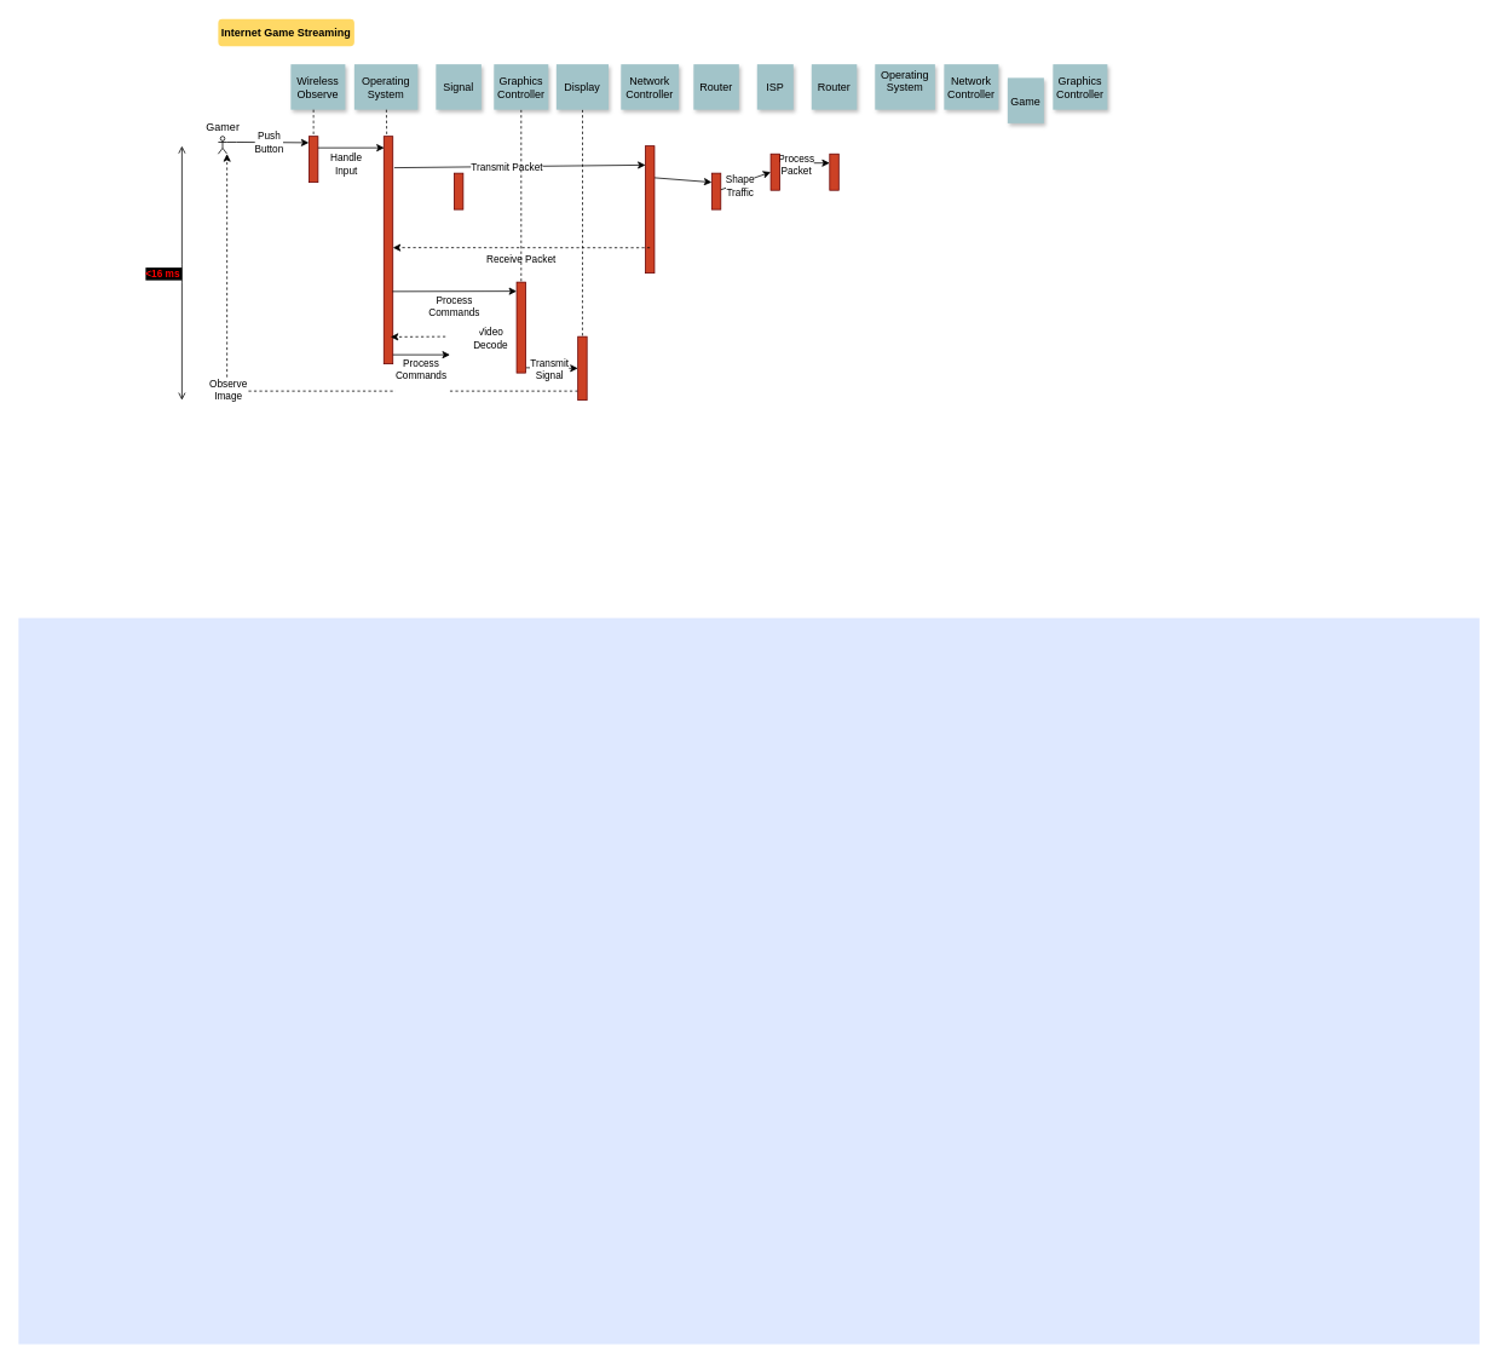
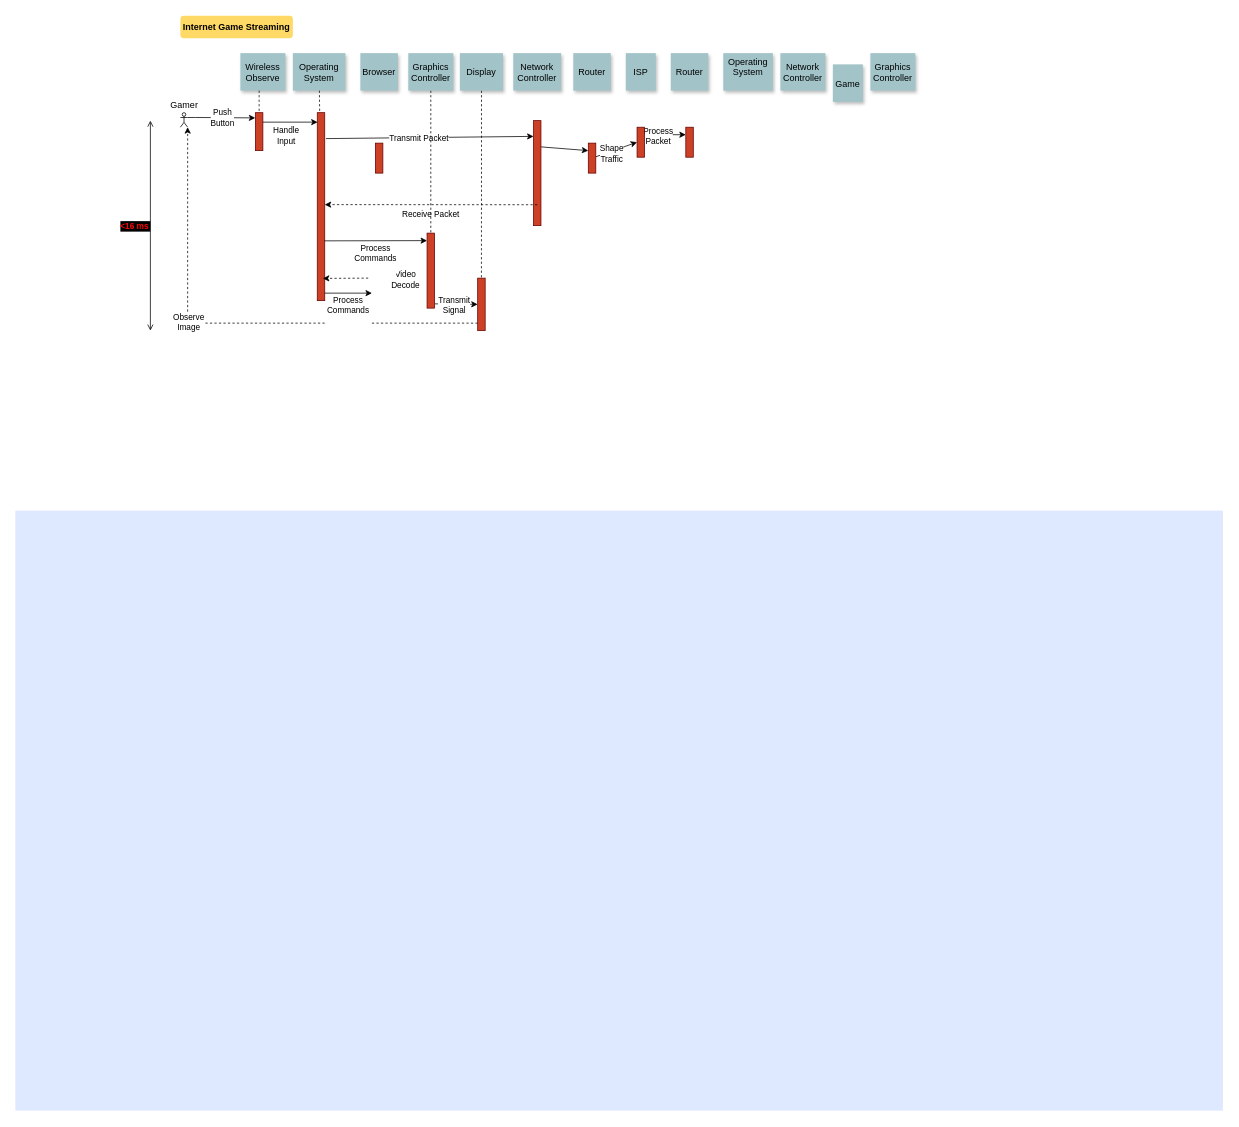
  <mxCell id="0" />
  <mxCell id="1" parent="0" />
  <mxCell id="2" value="" style="fillColor=#DEE8FF;strokeColor=none" parent="1" vertex="1"><mxGeometry x="20" y="680" width="1610" height="800" as="geometry" /></mxCell>
  <mxCell id="3" value="" style="fillColor=#CC4125;strokeColor=#660000" parent="1" vertex="1"><mxGeometry x="340" y="149.39" width="10" height="50.61" as="geometry" /></mxCell>
  <mxCell id="4" value="" style="edgeStyle=none;verticalLabelPosition=top;verticalAlign=bottom;labelPosition=left;align=right;exitX=1;exitY=0.25;exitDx=0;exitDy=0;" parent="1" source="3" edge="1"><mxGeometry width="100" height="100" as="geometry"><mxPoint x="300" y="159" as="sourcePoint" /><mxPoint x="423" y="162" as="targetPoint" /><mxPoint x="15" y="51" as="offset" /></mxGeometry></mxCell>
  <mxCell id="5" value="&lt;div&gt;Handle&lt;/div&gt;&lt;div&gt;Input&lt;br&gt;&lt;/div&gt;" style="edgeLabel;html=1;align=center;verticalAlign=middle;resizable=0;points=[];" parent="4" vertex="1" connectable="0"><mxGeometry relative="1" as="geometry"><mxPoint x="-6.57" y="17.67" as="offset" /></mxGeometry></mxCell>
  <mxCell id="6" value="Wireless&#10;Observe" style="shadow=1;fillColor=#A2C4C9;strokeColor=none" parent="1" vertex="1"><mxGeometry x="320" y="70" width="60" height="50" as="geometry" /></mxCell>
  <mxCell id="7" value="" style="fillColor=#CC4125;strokeColor=#660000" parent="1" vertex="1"><mxGeometry x="422.5" y="149.39" width="10" height="250.61" as="geometry" /></mxCell>
  <mxCell id="8" value="Operating&#10;System" style="shadow=1;fillColor=#A2C4C9;strokeColor=none" parent="1" vertex="1"><mxGeometry x="390" y="70" width="70" height="50" as="geometry" /></mxCell>
  <mxCell id="9" value="" style="edgeStyle=none;endArrow=none;dashed=1" parent="1" source="8" target="7" edge="1"><mxGeometry x="272.335" y="165" width="100" height="100" as="geometry"><mxPoint x="567.259" y="110" as="sourcePoint" /><mxPoint x="567.576" y="165" as="targetPoint" /></mxGeometry></mxCell>
  <mxCell id="10" value="" style="verticalLabelPosition=top;verticalAlign=bottom;exitX=1.15;exitY=0.138;exitDx=0;exitDy=0;entryX=0.012;entryY=0.15;entryDx=0;entryDy=0;entryPerimeter=0;exitPerimeter=0;" parent="1" edge="1" target="20" source="7"><mxGeometry x="472.955" y="221.606" width="100" height="100" as="geometry"><mxPoint x="660" y="308.896" as="sourcePoint" /><mxPoint x="770" y="308.896" as="targetPoint" /></mxGeometry></mxCell>
  <mxCell id="11" value="Transmit Packet" style="edgeLabel;html=1;align=center;verticalAlign=middle;resizable=0;points=[];" vertex="1" connectable="0" parent="10"><mxGeometry relative="1" as="geometry"><mxPoint x="-14" as="offset" /></mxGeometry></mxCell>
  <mxCell id="12" value="Network&#10;Controller" style="shadow=1;fillColor=#A2C4C9;strokeColor=none" parent="1" vertex="1"><mxGeometry x="683.9" y="70" width="63.75" height="50" as="geometry" /></mxCell>
  <mxCell id="13" style="rounded=0;orthogonalLoop=1;jettySize=auto;html=1;entryX=0;entryY=0.5;entryDx=0;entryDy=0;exitX=1.039;exitY=0.943;exitDx=0;exitDy=0;exitPerimeter=0;" edge="1" parent="1" source="17" target="41"><mxGeometry relative="1" as="geometry" /></mxCell>
  <mxCell id="14" value="&lt;div&gt;Transmit&lt;/div&gt;&lt;div&gt;Signal&lt;br&gt;&lt;/div&gt;" style="edgeLabel;html=1;align=center;verticalAlign=middle;resizable=0;points=[];" vertex="1" connectable="0" parent="13"><mxGeometry x="0.152" y="1" relative="1" as="geometry"><mxPoint x="-8.18" y="1.3" as="offset" /></mxGeometry></mxCell>
  <mxCell id="15" style="rounded=0;orthogonalLoop=1;jettySize=auto;html=1;exitX=-0.048;exitY=0.117;exitDx=0;exitDy=0;entryX=1.155;entryY=0.689;entryDx=0;entryDy=0;dashed=1;endArrow=classic;endFill=1;entryPerimeter=0;exitPerimeter=0;" edge="1" parent="1"><mxGeometry relative="1" as="geometry"><mxPoint x="490.47" y="370" as="sourcePoint" /><mxPoint x="430" y="370.36" as="targetPoint" /></mxGeometry></mxCell>
  <mxCell id="16" value="&lt;div&gt;Video&lt;/div&gt;&lt;div&gt;Decode&lt;/div&gt;" style="edgeLabel;html=1;align=center;verticalAlign=middle;resizable=0;points=[];" vertex="1" connectable="0" parent="15"><mxGeometry x="-0.113" y="1" relative="1" as="geometry"><mxPoint x="76.52" as="offset" /></mxGeometry></mxCell>
  <mxCell id="17" value="" style="fillColor=#CC4125;strokeColor=#660000" parent="1" vertex="1"><mxGeometry x="568.9" y="310" width="10" height="100" as="geometry" /></mxCell>
  <mxCell id="18" value="Process&#10;Commands&#10;" style="edgeStyle=elbowEdgeStyle;elbow=vertical;verticalLabelPosition=top;verticalAlign=bottom;exitX=0.956;exitY=0.682;exitDx=0;exitDy=0;exitPerimeter=0;" parent="1" source="7" target="17" edge="1"><mxGeometry width="100" height="100" as="geometry"><mxPoint x="570" y="390" as="sourcePoint" /><mxPoint x="670" y="290" as="targetPoint" /><mxPoint y="45" as="offset" /></mxGeometry></mxCell>
  <mxCell id="19" style="edgeStyle=none;rounded=0;orthogonalLoop=1;jettySize=auto;html=1;exitX=1;exitY=0.25;exitDx=0;exitDy=0;entryX=0;entryY=0.25;entryDx=0;entryDy=0;startArrow=none;startFill=0;endArrow=classic;endFill=1;" edge="1" parent="1" source="20" target="26"><mxGeometry relative="1" as="geometry" /></mxCell>
  <mxCell id="20" value="" style="fillColor=#CC4125;strokeColor=#660000" parent="1" vertex="1"><mxGeometry x="710.78" y="160" width="10" height="140" as="geometry" /></mxCell>
  <mxCell id="21" style="edgeStyle=orthogonalEdgeStyle;rounded=0;orthogonalLoop=1;jettySize=auto;html=1;dashed=1;endArrow=none;endFill=0;" edge="1" parent="1" source="22" target="41"><mxGeometry relative="1" as="geometry" /></mxCell>
  <mxCell id="22" value="Display" style="shadow=1;fillColor=#A2C4C9;strokeColor=none" parent="1" vertex="1"><mxGeometry x="612.65" y="70" width="57.5" height="50" as="geometry" /></mxCell>
  <mxCell id="23" value="Router" style="shadow=1;fillColor=#A2C4C9;strokeColor=none" parent="1" vertex="1"><mxGeometry x="763.9" y="70" width="50" height="50" as="geometry" /></mxCell>
  <mxCell id="24" style="edgeStyle=none;rounded=0;orthogonalLoop=1;jettySize=auto;html=1;entryX=0;entryY=0.5;entryDx=0;entryDy=0;startArrow=none;startFill=0;endArrow=classic;endFill=1;" edge="1" parent="1" source="26" target="45"><mxGeometry relative="1" as="geometry" /></mxCell>
  <mxCell id="25" value="&lt;div&gt;Shape&lt;/div&gt;&lt;div&gt;Traffic&lt;br&gt;&lt;/div&gt;" style="edgeLabel;html=1;align=center;verticalAlign=middle;resizable=0;points=[];" vertex="1" connectable="0" parent="24"><mxGeometry x="-0.286" y="-2" relative="1" as="geometry"><mxPoint as="offset" /></mxGeometry></mxCell>
  <mxCell id="26" value="" style="fillColor=#CC4125;strokeColor=#660000" parent="1" vertex="1"><mxGeometry x="783.9" y="190.004" width="10" height="40" as="geometry" /></mxCell>
  <mxCell id="27" value="ISP" style="shadow=1;fillColor=#A2C4C9;strokeColor=none" parent="1" vertex="1"><mxGeometry x="833.9" y="70" width="40" height="50" as="geometry" /></mxCell>
  <mxCell id="28" value="" style="edgeStyle=elbowEdgeStyle;elbow=horizontal;endArrow=none;dashed=1" parent="1" source="6" target="3" edge="1"><mxGeometry x="230.0" y="310" width="100" height="100" as="geometry"><mxPoint x="450" y="410" as="sourcePoint" /><mxPoint x="550" y="310" as="targetPoint" /></mxGeometry></mxCell>
  <mxCell id="29" value="Receive Packet" style="edgeStyle=elbowEdgeStyle;elbow=vertical;dashed=1;verticalLabelPosition=bottom;verticalAlign=top;exitX=0.5;exitY=0.801;exitDx=0;exitDy=0;exitPerimeter=0;" parent="1" edge="1" target="7" source="20"><mxGeometry x="179.38" y="240.603" width="100" height="100" as="geometry"><mxPoint x="590" y="270" as="sourcePoint" /><mxPoint x="519.38" y="259.997" as="targetPoint" /><Array as="points" /></mxGeometry></mxCell>
  <mxCell id="30" value="&lt;16 ms" style="edgeStyle=elbowEdgeStyle;elbow=horizontal;startArrow=open;endArrow=open;labelPosition=left;align=right;fontStyle=1;fontColor=#FF0000;labelBackgroundColor=#000000;" parent="1" edge="1"><mxGeometry x="-139.964" y="290" width="100" height="100" as="geometry"><mxPoint x="200" y="160" as="sourcePoint" /><mxPoint x="200" y="440" as="targetPoint" /></mxGeometry></mxCell>
  <mxCell id="31" value="Internet Game Streaming" style="rounded=1;fontStyle=1;fillColor=#FFD966;strokeColor=none" parent="1" vertex="1"><mxGeometry x="240" y="20" width="150" height="30" as="geometry" /></mxCell>
  <mxCell id="32" value="Operating&#10;System&#10;" style="shadow=1;fillColor=#A2C4C9;strokeColor=none" parent="1" vertex="1"><mxGeometry x="963.9" y="70" width="66.1" height="50" as="geometry" /></mxCell>
  <mxCell id="33" value="Network&#10;Controller" style="shadow=1;fillColor=#A2C4C9;strokeColor=none" parent="1" vertex="1"><mxGeometry x="1040.01" y="70" width="60" height="50" as="geometry" /></mxCell>
  <mxCell id="34" value="Graphics&#10;Controller" style="shadow=1;fillColor=#A2C4C9;strokeColor=none" parent="1" vertex="1"><mxGeometry x="1160" y="70" width="60" height="50" as="geometry" /></mxCell>
  <mxCell id="35" value="" style="edgeStyle=orthogonalEdgeStyle;rounded=0;orthogonalLoop=1;jettySize=auto;html=1;dashed=1;endArrow=none;endFill=0;" edge="1" parent="1" source="36" target="17"><mxGeometry relative="1" as="geometry" /></mxCell>
  <mxCell id="36" value="Graphics&#10;Controller" style="shadow=1;fillColor=#A2C4C9;strokeColor=none" parent="1" vertex="1"><mxGeometry x="543.9" y="70" width="60" height="50" as="geometry" /></mxCell>
  <mxCell id="37" value="&lt;div&gt;Push&lt;/div&gt;&lt;div&gt;Button&lt;br&gt;&lt;/div&gt;" style="edgeStyle=orthogonalEdgeStyle;rounded=0;orthogonalLoop=1;jettySize=auto;html=1;entryX=-0.01;entryY=0.138;entryDx=0;entryDy=0;entryPerimeter=0;exitX=1;exitY=0.333;exitDx=0;exitDy=0;exitPerimeter=0;" edge="1" parent="1" source="38" target="3"><mxGeometry x="0.016" relative="1" as="geometry"><Array as="points"><mxPoint x="260" y="156" /></Array><mxPoint as="offset" /></mxGeometry></mxCell>
  <mxCell id="38" value="Gamer" style="shape=umlActor;verticalLabelPosition=top;labelBackgroundColor=#ffffff;verticalAlign=bottom;html=1;outlineConnect=0;labelPosition=center;align=center;" vertex="1" parent="1"><mxGeometry x="240" y="149.39" width="9.69" height="19.39" as="geometry" /></mxCell>
  <mxCell id="39" value="" style="edgeStyle=orthogonalEdgeStyle;rounded=0;orthogonalLoop=1;jettySize=auto;html=1;dashed=1;entryX=1;entryY=1;entryDx=0;entryDy=0;entryPerimeter=0;" edge="1" parent="1" source="41" target="38"><mxGeometry relative="1" as="geometry"><mxPoint x="245" y="170" as="targetPoint" /><Array as="points"><mxPoint x="250" y="430" /><mxPoint x="250" y="169" /></Array></mxGeometry></mxCell>
  <mxCell id="40" value="&lt;div&gt;Observe&lt;/div&gt;&lt;div&gt;Image&lt;br&gt;&lt;/div&gt;" style="edgeLabel;html=1;align=center;verticalAlign=middle;resizable=0;points=[];" vertex="1" connectable="0" parent="39"><mxGeometry x="0.199" y="-1" relative="1" as="geometry"><mxPoint as="offset" /></mxGeometry></mxCell>
  <mxCell id="41" value="" style="fillColor=#CC4125;strokeColor=#660000" vertex="1" parent="1"><mxGeometry x="636.4" y="370" width="10" height="70" as="geometry" /></mxCell>
  <mxCell id="42" value="Process&#10;Commands&#10;" style="edgeStyle=elbowEdgeStyle;elbow=vertical;verticalLabelPosition=top;verticalAlign=bottom;exitX=0.956;exitY=0.682;exitDx=0;exitDy=0;exitPerimeter=0;" edge="1" parent="1"><mxGeometry x="0.44" y="69.69" width="100" height="100" as="geometry"><mxPoint x="432.5" y="389.996" as="sourcePoint" /><mxPoint x="495.44" y="390.079" as="targetPoint" /><mxPoint y="45" as="offset" /></mxGeometry></mxCell>
  <mxCell id="43" style="edgeStyle=none;rounded=0;orthogonalLoop=1;jettySize=auto;html=1;exitX=1;exitY=0.25;exitDx=0;exitDy=0;entryX=0;entryY=0.25;entryDx=0;entryDy=0;startArrow=none;startFill=0;endArrow=classic;endFill=1;" edge="1" parent="1" source="45" target="50"><mxGeometry relative="1" as="geometry" /></mxCell>
  <mxCell id="44" value="&lt;div&gt;Process&lt;/div&gt;&lt;div&gt;Packet&lt;br&gt;&lt;/div&gt;" style="edgeLabel;html=1;align=center;verticalAlign=middle;resizable=0;points=[];" vertex="1" connectable="0" parent="43"><mxGeometry x="-0.363" y="-2" relative="1" as="geometry"><mxPoint as="offset" /></mxGeometry></mxCell>
  <mxCell id="45" value="" style="fillColor=#CC4125;strokeColor=#660000" vertex="1" parent="1"><mxGeometry x="848.9" y="168.784" width="10" height="40" as="geometry" /></mxCell>
  <mxCell id="46" value="Router" style="shadow=1;fillColor=#A2C4C9;strokeColor=none" vertex="1" parent="1"><mxGeometry x="893.9" y="70" width="50" height="50" as="geometry" /></mxCell>
  <mxCell id="47" value="Game" style="shadow=1;fillColor=#A2C4C9;strokeColor=none" vertex="1" parent="1"><mxGeometry x="1110" y="85" width="40" height="50" as="geometry" /></mxCell>
- <mxCell id="48" value="Signal" style="shadow=1;fillColor=#A2C4C9;strokeColor=none" vertex="1" parent="1"><mxGeometry x="480" y="70" width="50" height="50" as="geometry" /></mxCell>
+ <mxCell id="48" value="Browser" style="shadow=1;fillColor=#A2C4C9;strokeColor=none" vertex="1" parent="1"><mxGeometry x="480" y="70" width="50" height="50" as="geometry" /></mxCell>
  <mxCell id="49" value="" style="fillColor=#CC4125;strokeColor=#660000" vertex="1" parent="1"><mxGeometry x="500" y="190.004" width="10" height="40" as="geometry" /></mxCell>
  <mxCell id="50" value="" style="fillColor=#CC4125;strokeColor=#660000" vertex="1" parent="1"><mxGeometry x="913.9" y="168.784" width="10" height="40" as="geometry" /></mxCell>
